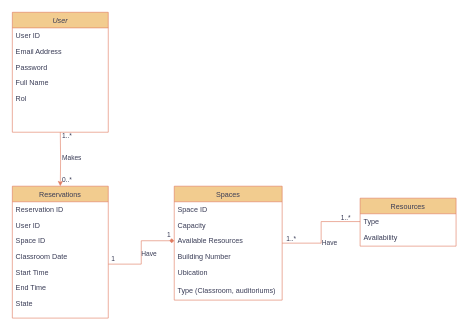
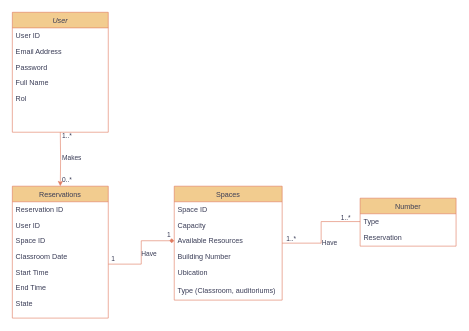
  <mxCell id="0" />
  <mxCell id="1" parent="0" />
  <mxCell id="2" style="edgeStyle=orthogonalEdgeStyle;rounded=0;orthogonalLoop=1;jettySize=auto;html=1;entryX=0.5;entryY=0;entryDx=0;entryDy=0;labelBackgroundColor=none;strokeColor=#E07A5F;fontColor=default;" edge="1" parent="1" target="30"><mxGeometry relative="1" as="geometry"><mxPoint x="100" y="220" as="sourcePoint" /></mxGeometry></mxCell>
  <mxCell id="3" value="Makes" style="edgeLabel;html=1;align=center;verticalAlign=middle;resizable=0;points=[];labelBackgroundColor=none;fontColor=#393C56;" connectable="0" vertex="1" parent="2"><mxGeometry x="-0.077" y="1" relative="1" as="geometry"><mxPoint x="17" as="offset" /></mxGeometry></mxCell>
  <mxCell id="4" value="1..*" style="edgeLabel;html=1;align=center;verticalAlign=middle;resizable=0;points=[];labelBackgroundColor=none;fontColor=#393C56;" connectable="0" vertex="1" parent="2"><mxGeometry x="-0.867" y="2" relative="1" as="geometry"><mxPoint x="8" as="offset" /></mxGeometry></mxCell>
  <mxCell id="5" value="0..*" style="edgeLabel;html=1;align=center;verticalAlign=middle;resizable=0;points=[];labelBackgroundColor=none;fontColor=#393C56;" connectable="0" vertex="1" parent="2"><mxGeometry x="0.758" relative="1" as="geometry"><mxPoint x="10" as="offset" /></mxGeometry></mxCell>
  <mxCell id="6" value="User" style="swimlane;fontStyle=2;align=center;verticalAlign=top;childLayout=stackLayout;horizontal=1;startSize=26;horizontalStack=0;resizeParent=1;resizeLast=0;collapsible=1;marginBottom=0;rounded=0;shadow=0;strokeWidth=1;labelBackgroundColor=none;fillColor=#F2CC8F;strokeColor=#E07A5F;fontColor=#393C56;" vertex="1" parent="1"><mxGeometry x="20" y="20" width="160" height="200" as="geometry"><mxRectangle x="80" y="110" width="160" height="26" as="alternateBounds" /></mxGeometry></mxCell>
  <mxCell id="7" value="User ID" style="text;align=left;verticalAlign=top;spacingLeft=4;spacingRight=4;overflow=hidden;rotatable=0;points=[[0,0.5],[1,0.5]];portConstraint=eastwest;rounded=0;shadow=0;html=0;labelBackgroundColor=none;fontColor=#393C56;" vertex="1" parent="6"><mxGeometry y="26" width="160" height="26" as="geometry" /></mxCell>
  <mxCell id="8" value="Email Address" style="text;align=left;verticalAlign=top;spacingLeft=4;spacingRight=4;overflow=hidden;rotatable=0;points=[[0,0.5],[1,0.5]];portConstraint=eastwest;labelBackgroundColor=none;fontColor=#393C56;" vertex="1" parent="6"><mxGeometry y="52" width="160" height="26" as="geometry" /></mxCell>
  <mxCell id="9" value="Password" style="text;align=left;verticalAlign=top;spacingLeft=4;spacingRight=4;overflow=hidden;rotatable=0;points=[[0,0.5],[1,0.5]];portConstraint=eastwest;rounded=0;shadow=0;html=0;labelBackgroundColor=none;fontColor=#393C56;" vertex="1" parent="6"><mxGeometry y="78" width="160" height="26" as="geometry" /></mxCell>
  <mxCell id="10" value="Full Name" style="text;align=left;verticalAlign=top;spacingLeft=4;spacingRight=4;overflow=hidden;rotatable=0;points=[[0,0.5],[1,0.5]];portConstraint=eastwest;rounded=0;shadow=0;html=0;labelBackgroundColor=none;fontColor=#393C56;" vertex="1" parent="6"><mxGeometry y="104" width="160" height="26" as="geometry" /></mxCell>
  <mxCell id="11" value="Rol" style="text;align=left;verticalAlign=top;spacingLeft=4;spacingRight=4;overflow=hidden;rotatable=0;points=[[0,0.5],[1,0.5]];portConstraint=eastwest;rounded=0;shadow=0;html=0;labelBackgroundColor=none;fontColor=#393C56;" vertex="1" parent="6"><mxGeometry y="130" width="160" height="26" as="geometry" /></mxCell>
  <mxCell id="12" style="edgeStyle=orthogonalEdgeStyle;rounded=0;orthogonalLoop=1;jettySize=auto;html=1;entryX=0;entryY=0.5;entryDx=0;entryDy=0;labelBackgroundColor=none;strokeColor=#E07A5F;fontColor=default;endArrow=none;" edge="1" parent="1" source="16" target="24"><mxGeometry relative="1" as="geometry" /></mxCell>
  <mxCell id="13" value="Have" style="edgeLabel;html=1;align=center;verticalAlign=middle;resizable=0;points=[];labelBackgroundColor=none;fontColor=#393C56;" connectable="0" vertex="1" parent="12"><mxGeometry x="-0.217" y="-1" relative="1" as="geometry"><mxPoint x="12" y="-2" as="offset" /></mxGeometry></mxCell>
  <mxCell id="14" value="1..*" style="edgeLabel;html=1;align=center;verticalAlign=middle;resizable=0;points=[];labelBackgroundColor=none;fontColor=#393C56;" connectable="0" vertex="1" parent="12"><mxGeometry x="-0.841" relative="1" as="geometry"><mxPoint x="1" y="-8" as="offset" /></mxGeometry></mxCell>
  <mxCell id="15" value="1..*" style="edgeLabel;html=1;align=center;verticalAlign=middle;resizable=0;points=[];labelBackgroundColor=none;fontColor=#393C56;" connectable="0" vertex="1" parent="12"><mxGeometry x="0.75" y="1" relative="1" as="geometry"><mxPoint x="-4" y="-6" as="offset" /></mxGeometry></mxCell>
  <mxCell id="16" value="Spaces" style="swimlane;fontStyle=0;align=center;verticalAlign=top;childLayout=stackLayout;horizontal=1;startSize=26;horizontalStack=0;resizeParent=1;resizeLast=0;collapsible=1;marginBottom=0;rounded=0;shadow=0;strokeWidth=1;labelBackgroundColor=none;fillColor=#F2CC8F;strokeColor=#E07A5F;fontColor=#393C56;" vertex="1" parent="1"><mxGeometry x="290" y="310" width="180" height="190" as="geometry"><mxRectangle x="550" y="140" width="160" height="26" as="alternateBounds" /></mxGeometry></mxCell>
  <mxCell id="17" value="Space ID" style="text;align=left;verticalAlign=top;spacingLeft=4;spacingRight=4;overflow=hidden;rotatable=0;points=[[0,0.5],[1,0.5]];portConstraint=eastwest;labelBackgroundColor=none;fontColor=#393C56;" vertex="1" parent="16"><mxGeometry y="26" width="180" height="26" as="geometry" /></mxCell>
  <mxCell id="18" value="Capacity" style="text;align=left;verticalAlign=top;spacingLeft=4;spacingRight=4;overflow=hidden;rotatable=0;points=[[0,0.5],[1,0.5]];portConstraint=eastwest;rounded=0;shadow=0;html=0;labelBackgroundColor=none;fontColor=#393C56;" vertex="1" parent="16"><mxGeometry y="52" width="180" height="26" as="geometry" /></mxCell>
  <mxCell id="19" value="Available Resources" style="text;align=left;verticalAlign=top;spacingLeft=4;spacingRight=4;overflow=hidden;rotatable=0;points=[[0,0.5],[1,0.5]];portConstraint=eastwest;rounded=0;shadow=0;html=0;labelBackgroundColor=none;fontColor=#393C56;" vertex="1" parent="16"><mxGeometry y="78" width="180" height="26" as="geometry" /></mxCell>
  <mxCell id="20" value="Building Number" style="text;align=left;verticalAlign=top;spacingLeft=4;spacingRight=4;overflow=hidden;rotatable=0;points=[[0,0.5],[1,0.5]];portConstraint=eastwest;rounded=0;shadow=0;html=0;labelBackgroundColor=none;fontColor=#393C56;" vertex="1" parent="16"><mxGeometry y="104" width="180" height="26" as="geometry" /></mxCell>
  <mxCell id="21" value="Ubication" style="text;align=left;verticalAlign=top;spacingLeft=4;spacingRight=4;overflow=hidden;rotatable=0;points=[[0,0.5],[1,0.5]];portConstraint=eastwest;rounded=0;shadow=0;html=0;labelBackgroundColor=none;fontColor=#393C56;" vertex="1" parent="16"><mxGeometry y="130" width="180" height="30" as="geometry" /></mxCell>
  <mxCell id="22" value="Type (Classroom, auditoriums)" style="text;align=left;verticalAlign=top;spacingLeft=4;spacingRight=4;overflow=hidden;rotatable=0;points=[[0,0.5],[1,0.5]];portConstraint=eastwest;labelBackgroundColor=none;fontColor=#393C56;" vertex="1" parent="16"><mxGeometry y="160" width="180" height="26" as="geometry" /></mxCell>
- <mxCell id="23" value="Resources" style="swimlane;fontStyle=0;align=center;verticalAlign=top;childLayout=stackLayout;horizontal=1;startSize=26;horizontalStack=0;resizeParent=1;resizeLast=0;collapsible=1;marginBottom=0;rounded=0;shadow=0;strokeWidth=1;labelBackgroundColor=none;fillColor=#F2CC8F;strokeColor=#E07A5F;fontColor=#393C56;" vertex="1" parent="1"><mxGeometry x="600" y="330" width="160" height="80" as="geometry"><mxRectangle x="550" y="140" width="160" height="26" as="alternateBounds" /></mxGeometry></mxCell>
+ <mxCell id="23" value="Number" style="swimlane;fontStyle=0;align=center;verticalAlign=top;childLayout=stackLayout;horizontal=1;startSize=26;horizontalStack=0;resizeParent=1;resizeLast=0;collapsible=1;marginBottom=0;rounded=0;shadow=0;strokeWidth=1;labelBackgroundColor=none;fillColor=#F2CC8F;strokeColor=#E07A5F;fontColor=#393C56;" vertex="1" parent="1"><mxGeometry x="600" y="330" width="160" height="80" as="geometry"><mxRectangle x="550" y="140" width="160" height="26" as="alternateBounds" /></mxGeometry></mxCell>
  <mxCell id="24" value="Type" style="text;align=left;verticalAlign=top;spacingLeft=4;spacingRight=4;overflow=hidden;rotatable=0;points=[[0,0.5],[1,0.5]];portConstraint=eastwest;labelBackgroundColor=none;fontColor=#393C56;" vertex="1" parent="23"><mxGeometry y="26" width="160" height="26" as="geometry" /></mxCell>
- <mxCell id="25" value="Availability" style="text;align=left;verticalAlign=top;spacingLeft=4;spacingRight=4;overflow=hidden;rotatable=0;points=[[0,0.5],[1,0.5]];portConstraint=eastwest;rounded=0;shadow=0;html=0;labelBackgroundColor=none;fontColor=#393C56;" vertex="1" parent="23"><mxGeometry y="52" width="160" height="26" as="geometry" /></mxCell>
+ <mxCell id="25" value="Reservation" style="text;align=left;verticalAlign=top;spacingLeft=4;spacingRight=4;overflow=hidden;rotatable=0;points=[[0,0.5],[1,0.5]];portConstraint=eastwest;rounded=0;shadow=0;html=0;labelBackgroundColor=none;fontColor=#393C56;" vertex="1" parent="23"><mxGeometry y="52" width="160" height="26" as="geometry" /></mxCell>
  <mxCell id="26" style="edgeStyle=orthogonalEdgeStyle;rounded=0;orthogonalLoop=1;jettySize=auto;html=1;entryX=0;entryY=0.5;entryDx=0;entryDy=0;labelBackgroundColor=none;strokeColor=#E07A5F;fontColor=default;endArrow=diamond;" edge="1" parent="1" source="30" target="19"><mxGeometry relative="1" as="geometry"><Array as="points"><mxPoint x="235" y="440" /><mxPoint x="235" y="401" /></Array></mxGeometry></mxCell>
  <mxCell id="27" value="Have" style="edgeLabel;html=1;align=center;verticalAlign=middle;resizable=0;points=[];labelBackgroundColor=none;fontColor=#393C56;" connectable="0" vertex="1" parent="26"><mxGeometry x="-0.026" y="-2" relative="1" as="geometry"><mxPoint x="10" as="offset" /></mxGeometry></mxCell>
  <mxCell id="28" value="1" style="edgeLabel;html=1;align=center;verticalAlign=middle;resizable=0;points=[];labelBackgroundColor=none;fontColor=#393C56;" connectable="0" vertex="1" parent="26"><mxGeometry x="-0.909" y="1" relative="1" as="geometry"><mxPoint y="-9" as="offset" /></mxGeometry></mxCell>
  <mxCell id="29" value="1" style="edgeLabel;html=1;align=center;verticalAlign=middle;resizable=0;points=[];labelBackgroundColor=none;fontColor=#393C56;" connectable="0" vertex="1" parent="26"><mxGeometry x="0.861" y="1" relative="1" as="geometry"><mxPoint y="-10" as="offset" /></mxGeometry></mxCell>
  <mxCell id="30" value="Reservations" style="swimlane;fontStyle=0;align=center;verticalAlign=top;childLayout=stackLayout;horizontal=1;startSize=26;horizontalStack=0;resizeParent=1;resizeLast=0;collapsible=1;marginBottom=0;rounded=0;shadow=0;strokeWidth=1;labelBackgroundColor=none;fillColor=#F2CC8F;strokeColor=#E07A5F;fontColor=#393C56;" vertex="1" parent="1"><mxGeometry x="20" y="310" width="160" height="220" as="geometry"><mxRectangle x="550" y="140" width="160" height="26" as="alternateBounds" /></mxGeometry></mxCell>
  <mxCell id="31" value="Reservation ID" style="text;align=left;verticalAlign=top;spacingLeft=4;spacingRight=4;overflow=hidden;rotatable=0;points=[[0,0.5],[1,0.5]];portConstraint=eastwest;labelBackgroundColor=none;fontColor=#393C56;" vertex="1" parent="30"><mxGeometry y="26" width="160" height="26" as="geometry" /></mxCell>
  <mxCell id="32" value="User ID" style="text;align=left;verticalAlign=top;spacingLeft=4;spacingRight=4;overflow=hidden;rotatable=0;points=[[0,0.5],[1,0.5]];portConstraint=eastwest;rounded=0;shadow=0;html=0;labelBackgroundColor=none;fontColor=#393C56;" vertex="1" parent="30"><mxGeometry y="52" width="160" height="26" as="geometry" /></mxCell>
  <mxCell id="33" value="Space ID" style="text;align=left;verticalAlign=top;spacingLeft=4;spacingRight=4;overflow=hidden;rotatable=0;points=[[0,0.5],[1,0.5]];portConstraint=eastwest;rounded=0;shadow=0;html=0;labelBackgroundColor=none;fontColor=#393C56;" vertex="1" parent="30"><mxGeometry y="78" width="160" height="26" as="geometry" /></mxCell>
  <mxCell id="34" value="Classroom Date" style="text;align=left;verticalAlign=top;spacingLeft=4;spacingRight=4;overflow=hidden;rotatable=0;points=[[0,0.5],[1,0.5]];portConstraint=eastwest;rounded=0;shadow=0;html=0;labelBackgroundColor=none;fontColor=#393C56;" vertex="1" parent="30"><mxGeometry y="104" width="160" height="26" as="geometry" /></mxCell>
  <mxCell id="35" value="Start Time" style="text;align=left;verticalAlign=top;spacingLeft=4;spacingRight=4;overflow=hidden;rotatable=0;points=[[0,0.5],[1,0.5]];portConstraint=eastwest;rounded=0;shadow=0;html=0;labelBackgroundColor=none;fontColor=#393C56;" vertex="1" parent="30"><mxGeometry y="130" width="160" height="26" as="geometry" /></mxCell>
  <mxCell id="36" value="End Time" style="text;align=left;verticalAlign=top;spacingLeft=4;spacingRight=4;overflow=hidden;rotatable=0;points=[[0,0.5],[1,0.5]];portConstraint=eastwest;rounded=0;shadow=0;html=0;labelBackgroundColor=none;fontColor=#393C56;" vertex="1" parent="30"><mxGeometry y="156" width="160" height="26" as="geometry" /></mxCell>
  <mxCell id="37" value="State" style="text;align=left;verticalAlign=top;spacingLeft=4;spacingRight=4;overflow=hidden;rotatable=0;points=[[0,0.5],[1,0.5]];portConstraint=eastwest;rounded=0;shadow=0;html=0;labelBackgroundColor=none;fontColor=#393C56;" vertex="1" parent="30"><mxGeometry y="182" width="160" height="26" as="geometry" /></mxCell>
